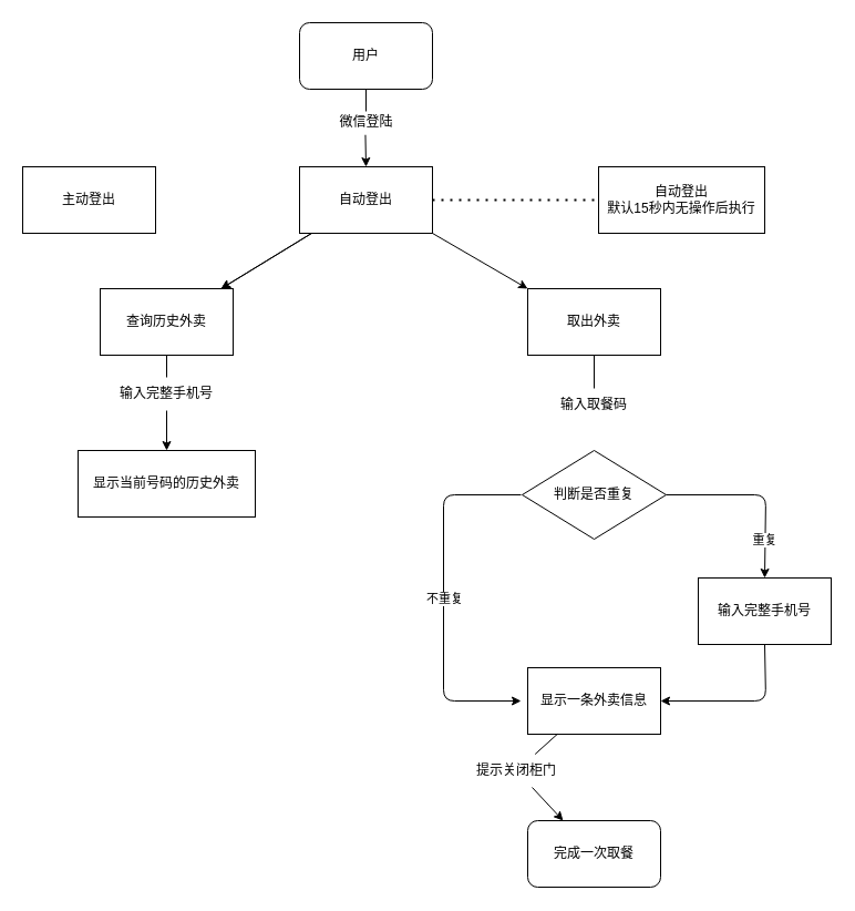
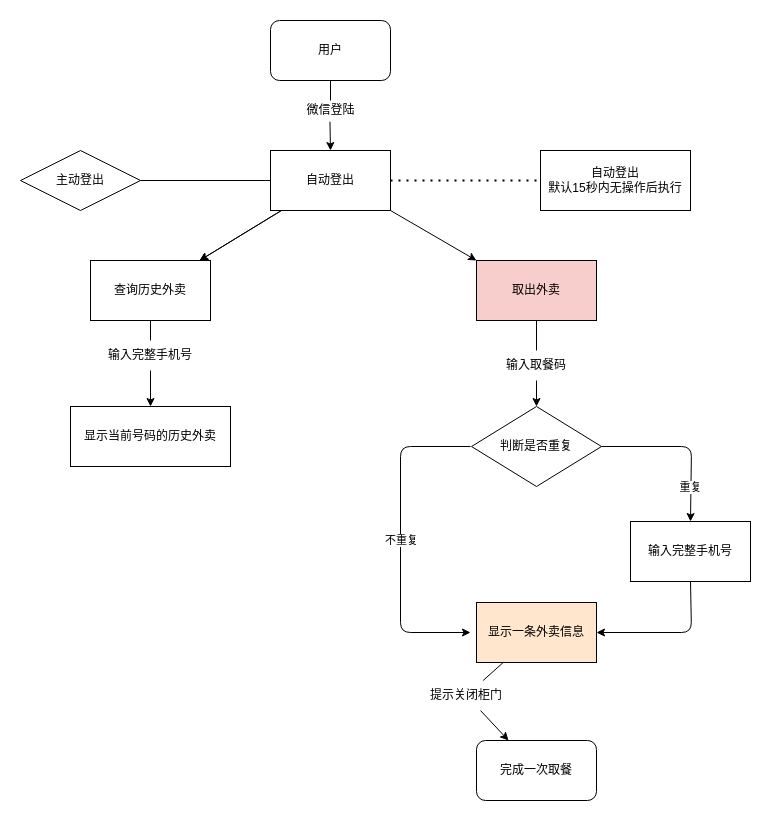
  <mxCell id="0" />
  <mxCell id="1" parent="0" />
  <mxCell id="2" value="" style="edgeStyle=none;html=1;" parent="1" source="5" target="9" edge="1"><mxGeometry relative="1" as="geometry" /></mxCell>
  <mxCell id="3" value="" style="edgeStyle=none;html=1;" parent="1" source="5" target="9" edge="1"><mxGeometry relative="1" as="geometry" /></mxCell>
  <mxCell id="4" style="edgeStyle=none;html=1;entryX=0;entryY=0;entryDx=0;entryDy=0;exitX=1;exitY=1;exitDx=0;exitDy=0;" parent="1" source="5" target="7" edge="1"><mxGeometry relative="1" as="geometry" /></mxCell>
  <mxCell id="5" value="自动登出" style="rounded=0;whiteSpace=wrap;html=1;" parent="1" vertex="1"><mxGeometry x="270" y="150" width="120" height="60" as="geometry" /></mxCell>
- <mxCell id="7" value="取出外卖" style="rounded=0;whiteSpace=wrap;html=1;" parent="1" vertex="1"><mxGeometry x="476" y="260" width="120" height="60" as="geometry" /></mxCell>
+ <mxCell id="6" style="edgeStyle=none;html=1;startArrow=none;exitX=0.5;exitY=1;exitDx=0;exitDy=0;" parent="1" source="13" target="10" edge="1"><mxGeometry relative="1" as="geometry"><mxPoint x="546" y="380" as="sourcePoint" /></mxGeometry></mxCell>
+ <mxCell id="7" value="取出外卖" style="rounded=0;whiteSpace=wrap;html=1;fillColor=#f8cecc;" parent="1" vertex="1"><mxGeometry x="476" y="260" width="120" height="60" as="geometry" /></mxCell>
  <mxCell id="8" style="edgeStyle=none;html=1;entryX=0.5;entryY=0;entryDx=0;entryDy=0;startArrow=none;" parent="1" source="28" target="27" edge="1"><mxGeometry relative="1" as="geometry" /></mxCell>
  <mxCell id="9" value="查询历史外卖&lt;br&gt;" style="rounded=0;whiteSpace=wrap;html=1;" parent="1" vertex="1"><mxGeometry x="90" y="260" width="120" height="60" as="geometry" /></mxCell>
  <mxCell id="10" value="判断是否重复" style="rhombus;whiteSpace=wrap;html=1;" parent="1" vertex="1"><mxGeometry x="471" y="406" width="130" height="80" as="geometry" /></mxCell>
  <mxCell id="11" value="微信登陆&lt;br&gt;" style="text;html=1;align=center;verticalAlign=middle;resizable=0;points=[];autosize=1;strokeColor=none;fillColor=none;" parent="1" vertex="1"><mxGeometry x="300" y="100" width="60" height="20" as="geometry" /></mxCell>
  <mxCell id="12" value="" style="edgeStyle=none;html=1;entryX=0.5;entryY=0;entryDx=0;entryDy=0;endArrow=none;exitX=0.5;exitY=1;exitDx=0;exitDy=0;" parent="1" source="26" target="11" edge="1"><mxGeometry relative="1" as="geometry"><mxPoint x="330" y="80" as="sourcePoint" /><mxPoint x="330" y="140" as="targetPoint" /></mxGeometry></mxCell>
  <mxCell id="13" value="输入取餐码" style="text;html=1;strokeColor=none;fillColor=none;align=center;verticalAlign=middle;whiteSpace=wrap;rounded=0;" parent="1" vertex="1"><mxGeometry x="491" y="350" width="90" height="30" as="geometry" /></mxCell>
  <mxCell id="14" value="" style="edgeStyle=none;html=1;endArrow=none;" parent="1" source="7" target="13" edge="1"><mxGeometry relative="1" as="geometry"><mxPoint x="543.5" y="330" as="sourcePoint" /><mxPoint x="562.333" y="405.333" as="targetPoint" /></mxGeometry></mxCell>
  <mxCell id="15" value="" style="edgeStyle=none;html=1;startArrow=none;" edge="1" parent="1" source="33" target="32"><mxGeometry relative="1" as="geometry" /></mxCell>
- <mxCell id="16" value="显示一条外卖信息" style="rounded=0;whiteSpace=wrap;html=1;" parent="1" vertex="1"><mxGeometry x="476" y="602" width="120" height="60" as="geometry" /></mxCell>
+ <mxCell id="16" value="显示一条外卖信息" style="rounded=0;whiteSpace=wrap;html=1;fillColor=#ffe6cc;" parent="1" vertex="1"><mxGeometry x="476" y="602" width="120" height="60" as="geometry" /></mxCell>
  <mxCell id="17" style="edgeStyle=none;html=1;entryX=1;entryY=0.5;entryDx=0;entryDy=0;exitX=0.5;exitY=1;exitDx=0;exitDy=0;" parent="1" source="18" target="16" edge="1"><mxGeometry relative="1" as="geometry"><mxPoint x="691" y="587" as="sourcePoint" /><Array as="points"><mxPoint x="691" y="632" /></Array></mxGeometry></mxCell>
  <mxCell id="18" value="输入完整手机号" style="rounded=0;whiteSpace=wrap;html=1;" parent="1" vertex="1"><mxGeometry x="630" y="521" width="120" height="60" as="geometry" /></mxCell>
  <mxCell id="19" value="" style="endArrow=none;dashed=1;html=1;dashPattern=1 3;strokeWidth=2;entryX=0;entryY=0.5;entryDx=0;entryDy=0;exitX=1;exitY=0.5;exitDx=0;exitDy=0;" parent="1" edge="1" target="20" source="5"><mxGeometry width="50" height="50" relative="1" as="geometry"><mxPoint x="390" y="170" as="sourcePoint" /><mxPoint x="510" y="100" as="targetPoint" /></mxGeometry></mxCell>
  <mxCell id="20" value="自动登出&lt;br&gt;&lt;span style=&quot;text-align: left&quot;&gt;默认15秒内无操作后执行&lt;/span&gt;" style="rounded=0;whiteSpace=wrap;html=1;" parent="1" vertex="1"><mxGeometry x="540" y="150" width="150" height="60" as="geometry" /></mxCell>
  <mxCell id="21" value="" style="endArrow=classic;html=1;exitX=0;exitY=0.5;exitDx=0;exitDy=0;" parent="1" edge="1"><mxGeometry relative="1" as="geometry"><mxPoint x="470" y="446" as="sourcePoint" /><mxPoint x="470" y="632" as="targetPoint" /><Array as="points"><mxPoint x="400" y="446" /><mxPoint x="400" y="632" /></Array></mxGeometry></mxCell>
  <mxCell id="22" value="不重复" style="edgeLabel;resizable=0;html=1;align=center;verticalAlign=middle;" parent="21" connectable="0" vertex="1"><mxGeometry relative="1" as="geometry" /></mxCell>
  <mxCell id="23" value="" style="endArrow=classic;html=1;exitX=1;exitY=0.5;exitDx=0;exitDy=0;entryX=0.5;entryY=0;entryDx=0;entryDy=0;" parent="1" source="10" target="18" edge="1"><mxGeometry relative="1" as="geometry"><mxPoint x="731" y="290" as="sourcePoint" /><mxPoint x="691" y="527" as="targetPoint" /><Array as="points"><mxPoint x="691" y="446" /></Array></mxGeometry></mxCell>
  <mxCell id="24" value="重复" style="edgeLabel;resizable=0;html=1;align=center;verticalAlign=middle;" parent="23" connectable="0" vertex="1"><mxGeometry relative="1" as="geometry"><mxPoint x="5" y="40" as="offset" /></mxGeometry></mxCell>
  <mxCell id="25" value="" style="endArrow=classic;html=1;entryX=0.5;entryY=0;entryDx=0;entryDy=0;exitX=0.491;exitY=1.061;exitDx=0;exitDy=0;exitPerimeter=0;" parent="1" source="11" target="5" edge="1"><mxGeometry width="50" height="50" relative="1" as="geometry"><mxPoint x="340" y="130" as="sourcePoint" /><mxPoint x="360" y="90" as="targetPoint" /></mxGeometry></mxCell>
  <mxCell id="26" value="用户" style="rounded=1;whiteSpace=wrap;html=1;" parent="1" vertex="1"><mxGeometry x="270" y="20" width="120" height="60" as="geometry" /></mxCell>
  <mxCell id="27" value="显示当前号码的历史外卖" style="rounded=0;whiteSpace=wrap;html=1;" parent="1" vertex="1"><mxGeometry x="70" y="406" width="160" height="60" as="geometry" /></mxCell>
  <mxCell id="28" value="输入完整手机号" style="text;html=1;strokeColor=none;fillColor=none;align=center;verticalAlign=middle;whiteSpace=wrap;rounded=0;" parent="1" vertex="1"><mxGeometry x="95" y="340" width="110" height="30" as="geometry" /></mxCell>
  <mxCell id="29" value="" style="edgeStyle=none;html=1;entryX=0.5;entryY=0;entryDx=0;entryDy=0;endArrow=none;" parent="1" source="9" target="28" edge="1"><mxGeometry relative="1" as="geometry"><mxPoint x="150" y="320" as="sourcePoint" /><mxPoint x="150" y="406" as="targetPoint" /></mxGeometry></mxCell>
- <mxCell id="30" value="主动登出&lt;br&gt;" style="rounded=0;whiteSpace=wrap;html=1;" vertex="1" parent="1"><mxGeometry x="20" y="150" width="120" height="60" as="geometry" /></mxCell>
+ <mxCell id="30" value="主动登出&lt;br&gt;" style="rhombus;whiteSpace=wrap;html=1;" vertex="1" parent="1"><mxGeometry x="20" y="150" width="120" height="60" as="geometry" /></mxCell>
+ <mxCell id="31" value="" style="endArrow=none;html=1;entryX=0;entryY=0.5;entryDx=0;entryDy=0;exitX=1;exitY=0.5;exitDx=0;exitDy=0;" edge="1" parent="1" source="30" target="5"><mxGeometry width="50" height="50" relative="1" as="geometry"><mxPoint x="180" y="220" as="sourcePoint" /><mxPoint x="230" y="170" as="targetPoint" /></mxGeometry></mxCell>
  <mxCell id="32" value="&lt;span&gt;完成一次取餐&lt;/span&gt;" style="rounded=1;whiteSpace=wrap;html=1;" vertex="1" parent="1"><mxGeometry x="476" y="740" width="120" height="60" as="geometry" /></mxCell>
  <mxCell id="33" value="提示关闭柜门" style="text;html=1;strokeColor=none;fillColor=none;align=center;verticalAlign=middle;whiteSpace=wrap;rounded=0;" parent="1" vertex="1"><mxGeometry x="421" y="680" width="90" height="30" as="geometry" /></mxCell>
  <mxCell id="34" value="" style="edgeStyle=none;html=1;endArrow=none;" edge="1" parent="1" source="16" target="33"><mxGeometry relative="1" as="geometry"><mxPoint x="536" y="662" as="sourcePoint" /><mxPoint x="536" y="740" as="targetPoint" /></mxGeometry></mxCell>
